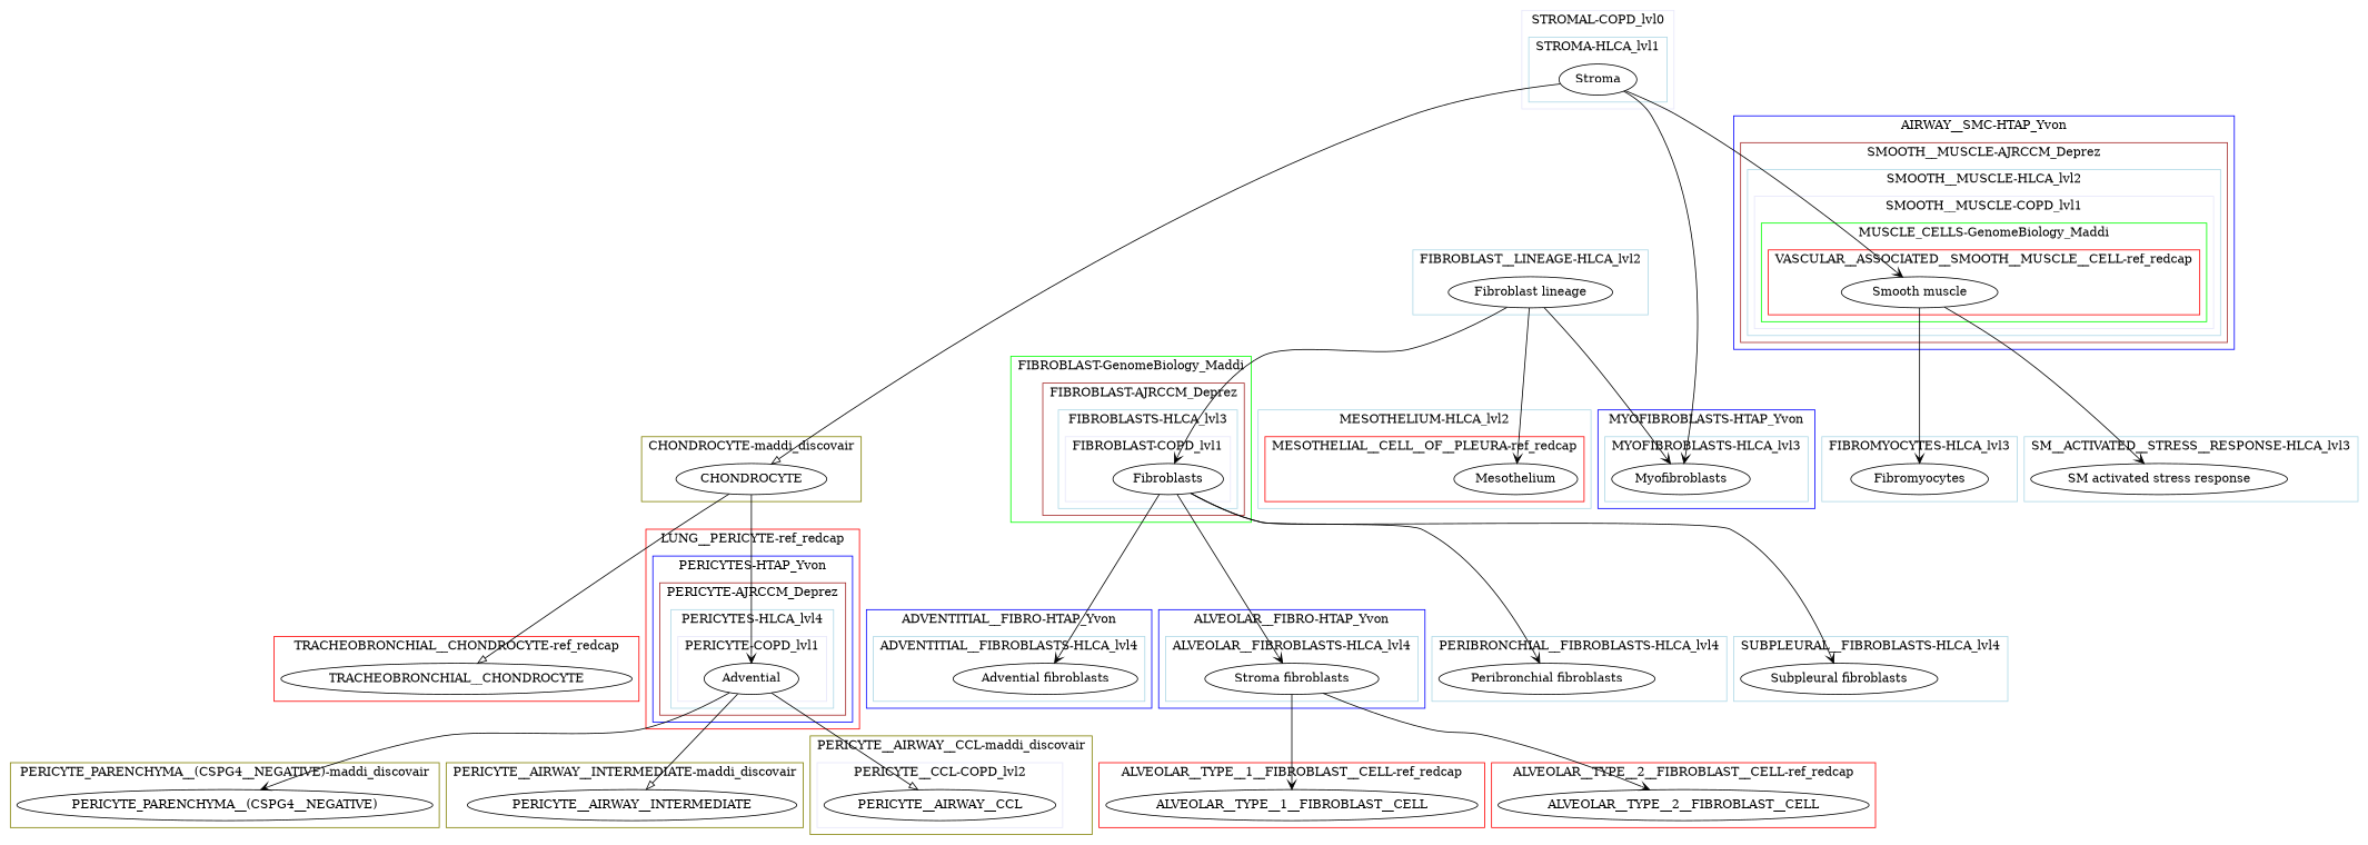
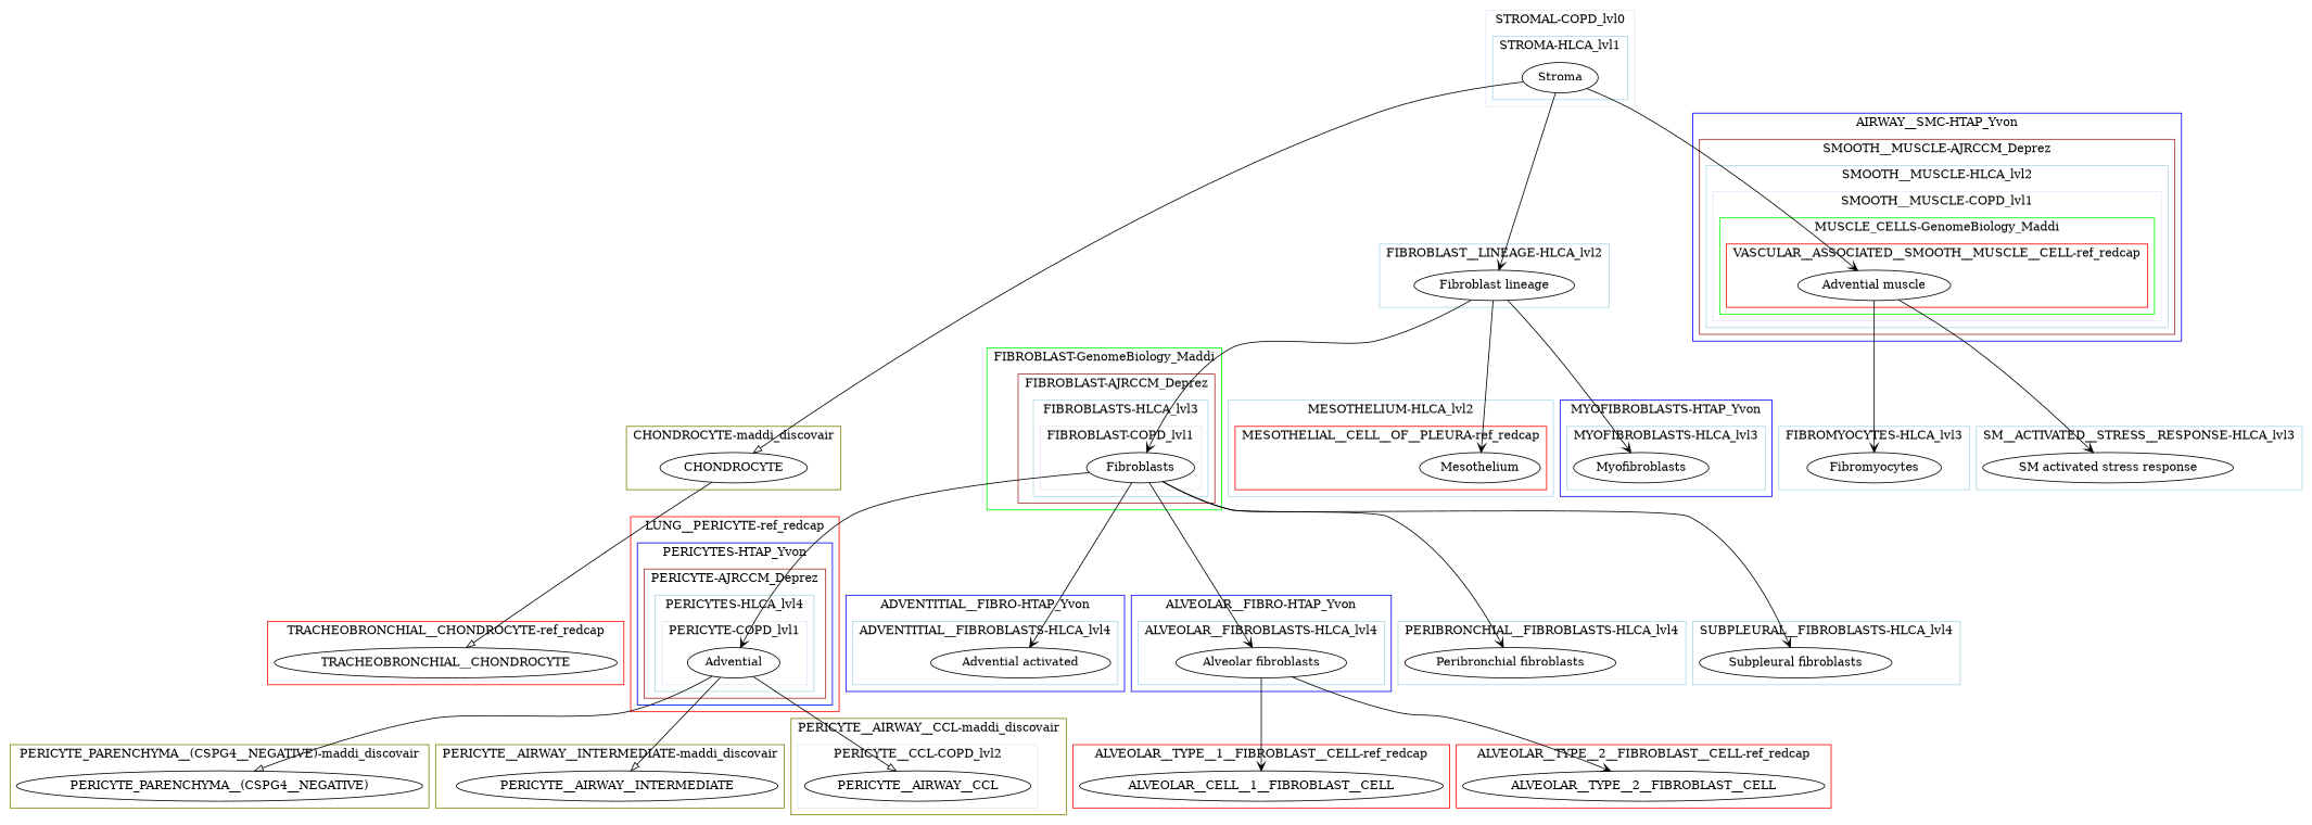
  digraph {
    node [color=black]
    edge [arrowhead=vee]
    n1 [label=CHONDROCYTE]
    n2 [label=Stroma]
    n3 [label=TRACHEOBRONCHIAL__CHONDROCYTE]
    n4 [label="Fibroblast lineage"]
    n5 [label=Fibroblasts]
-   n6 [label="Advential fibroblasts"]
-   n7 [label="Stroma fibroblasts"]
-   n8 [label=ALVEOLAR__TYPE__1__FIBROBLAST__CELL]
+   n6 [label="Advential activated"]
+   n7 [label="Alveolar fibroblasts"]
+   n8 [label=ALVEOLAR__CELL__1__FIBROBLAST__CELL]
    n9 [label=ALVEOLAR__TYPE__2__FIBROBLAST__CELL]
    n10 [label="Peribronchial fibroblasts"]
    n11 [label=Advential]
    n12 [label="PERICYTE_PARENCHYMA__(CSPG4__NEGATIVE)"]
    n13 [label=PERICYTE__AIRWAY__INTERMEDIATE]
    n14 [label=PERICYTE__AIRWAY__CCL]
    n15 [label="Subpleural fibroblasts"]
    n16 [label=Myofibroblasts]
    n17 [label=Mesothelium]
-   n18 [label="Smooth muscle"]
+   n18 [label="Advential muscle"]
    n19 [label=Fibromyocytes]
    n20 [label="SM activated stress response"]
    subgraph cluster_1 {
      color=olive
      label="CHONDROCYTE-maddi_discovair"
      n1
    }
    subgraph cluster_2 {
      color=lavender
      label="STROMAL-COPD_lvl0"
      subgraph cluster_3 {
        color=lightblue
        label="STROMA-HLCA_lvl1"
        n2
      }
    }
    subgraph cluster_4 {
      color=red
      label="TRACHEOBRONCHIAL__CHONDROCYTE-ref_redcap"
      n3
    }
    subgraph cluster_5 {
      color=lightblue
      label="FIBROBLAST__LINEAGE-HLCA_lvl2"
      n4
    }
    subgraph cluster_6 {
      color=green
      label="FIBROBLAST-GenomeBiology_Maddi"
      subgraph cluster_7 {
        color=brown
        label="FIBROBLAST-AJRCCM_Deprez"
        subgraph cluster_8 {
          color=lightblue
          label="FIBROBLASTS-HLCA_lvl3"
          subgraph cluster_9 {
            color=lavender
            label="FIBROBLAST-COPD_lvl1"
            n5
          }
        }
      }
    }
    subgraph cluster_10 {
      color=blue
      label="ADVENTITIAL__FIBRO-HTAP_Yvon"
      subgraph cluster_11 {
        color=lightblue
        label="ADVENTITIAL__FIBROBLASTS-HLCA_lvl4"
        n6
      }
    }
    subgraph cluster_12 {
      color=blue
      label="ALVEOLAR__FIBRO-HTAP_Yvon"
      subgraph cluster_13 {
        color=lightblue
        label="ALVEOLAR__FIBROBLASTS-HLCA_lvl4"
        n7
      }
    }
    subgraph cluster_14 {
      color=red
      label="ALVEOLAR__TYPE__1__FIBROBLAST__CELL-ref_redcap"
      n8
    }
    subgraph cluster_15 {
      color=red
      label="ALVEOLAR__TYPE__2__FIBROBLAST__CELL-ref_redcap"
      n9
    }
    subgraph cluster_16 {
      color=lightblue
      label="PERIBRONCHIAL__FIBROBLASTS-HLCA_lvl4"
      n10
    }
    subgraph cluster_17 {
      color=red
      label="LUNG__PERICYTE-ref_redcap"
      subgraph cluster_18 {
        color=blue
        label="PERICYTES-HTAP_Yvon"
        subgraph cluster_19 {
          color=brown
          label="PERICYTE-AJRCCM_Deprez"
          subgraph cluster_20 {
            color=lightblue
            label="PERICYTES-HLCA_lvl4"
            subgraph cluster_21 {
              color=lavender
              label="PERICYTE-COPD_lvl1"
              n11
            }
          }
        }
      }
    }
    subgraph cluster_22 {
      color=olive
      label="PERICYTE_PARENCHYMA__(CSPG4__NEGATIVE)-maddi_discovair"
      n12
    }
    subgraph cluster_23 {
      color=olive
      label="PERICYTE__AIRWAY__INTERMEDIATE-maddi_discovair"
      n13
    }
    subgraph cluster_24 {
      color=olive
      label="PERICYTE__AIRWAY__CCL-maddi_discovair"
      subgraph cluster_25 {
        color=lavender
        label="PERICYTE__CCL-COPD_lvl2"
        n14
      }
    }
    subgraph cluster_26 {
      color=lightblue
      label="SUBPLEURAL__FIBROBLASTS-HLCA_lvl4"
      n15
    }
    subgraph cluster_27 {
      color=blue
      label="MYOFIBROBLASTS-HTAP_Yvon"
      subgraph cluster_28 {
        color=lightblue
        label="MYOFIBROBLASTS-HLCA_lvl3"
        n16
      }
    }
    subgraph cluster_29 {
      color=lightblue
      label="MESOTHELIUM-HLCA_lvl2"
      subgraph cluster_30 {
        color=red
        label="MESOTHELIAL__CELL__OF__PLEURA-ref_redcap"
        n17
      }
    }
    subgraph cluster_31 {
      color=blue
      label="AIRWAY__SMC-HTAP_Yvon"
      subgraph cluster_32 {
        color=brown
        label="SMOOTH__MUSCLE-AJRCCM_Deprez"
        subgraph cluster_33 {
          color=lightblue
          label="SMOOTH__MUSCLE-HLCA_lvl2"
          subgraph cluster_34 {
            color=lavender
            label="SMOOTH__MUSCLE-COPD_lvl1"
            subgraph cluster_35 {
              color=green
              label="MUSCLE_CELLS-GenomeBiology_Maddi"
              subgraph cluster_36 {
                color=red
                label="VASCULAR__ASSOCIATED__SMOOTH__MUSCLE__CELL-ref_redcap"
                n18
              }
            }
          }
        }
      }
    }
    subgraph cluster_37 {
      color=lightblue
      label="FIBROMYOCYTES-HLCA_lvl3"
      n19
    }
    subgraph cluster_38 {
      color=lightblue
      label="SM__ACTIVATED__STRESS__RESPONSE-HLCA_lvl3"
      n20
    }
    n1 -> n3 [arrowhead=onormal]
    n2 -> n1 [arrowhead=onormal]
-   n2 -> n16
+   n2 -> n4
    n2 -> n18
    n4 -> n5
    n4 -> n16
    n4 -> n17
    n5 -> n6
    n5 -> n7
    n5 -> n10
-   n1 -> n11
+   n5 -> n11
    n5 -> n15
    n7 -> n8
    n7 -> n9
-   n11 -> n12
+   n11 -> n12 [arrowhead=onormal]
    n11 -> n13 [arrowhead=onormal]
    n11 -> n14 [arrowhead=onormal]
    n18 -> n19
    n18 -> n20
  }
